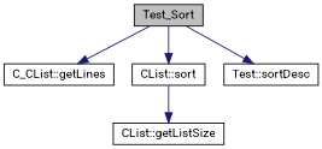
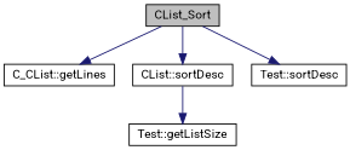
  digraph {
    fontname=Roboto
    rankdir=TB
    node [color=black fillcolor=white fontname=Roboto fontsize=12 shape=record style=filled]
    edge [color=midnightblue fontname=Roboto fontsize=12 labelfontname=Helvetica labelfontsize=12 style=solid]
-   n1 [fillcolor=grey75 fontcolor=black height=0.2 label=Test_Sort width=0.4]
+   n1 [fillcolor=grey75 fontcolor=black height=0.2 label=CList_Sort width=0.4]
    n2 [height=0.2 label="C_CList::getLines" width=0.4]
-   n3 [height=0.2 label="CList::sort" width=0.4]
+   n3 [height=0.2 label="CList::sortDesc" width=0.4]
    n4 [height=0.2 label="Test::sortDesc" width=0.4]
-   n5 [height=0.2 label="CList::getListSize" width=0.4]
+   n5 [height=0.2 label="Test::getListSize" width=0.4]
    n1 -> n2
    n1 -> n3
    n1 -> n4
    n3 -> n5
  }
